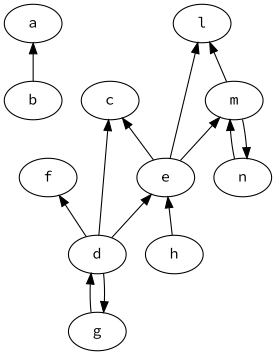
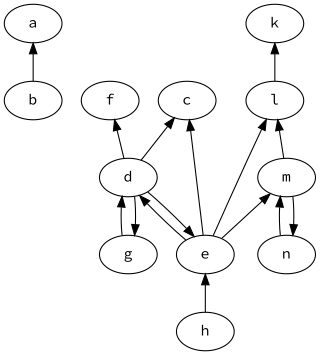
  digraph {
    fontname="Source Code Pro"
    node [fontname="Source Code Pro"]
    edge [dir=back fontname="Source Code Pro"]
    a
    b
    c
    d
    e
    g
    h
    f
    m
    n
+   k
    l
    a -> b
    c -> d
    c -> e
+   d -> e
    d -> g
    e -> d
    e -> h
    g -> d
    f -> d
    m -> e
    m -> n
    n -> m
+   k -> l
    l -> e
    l -> m
  }
